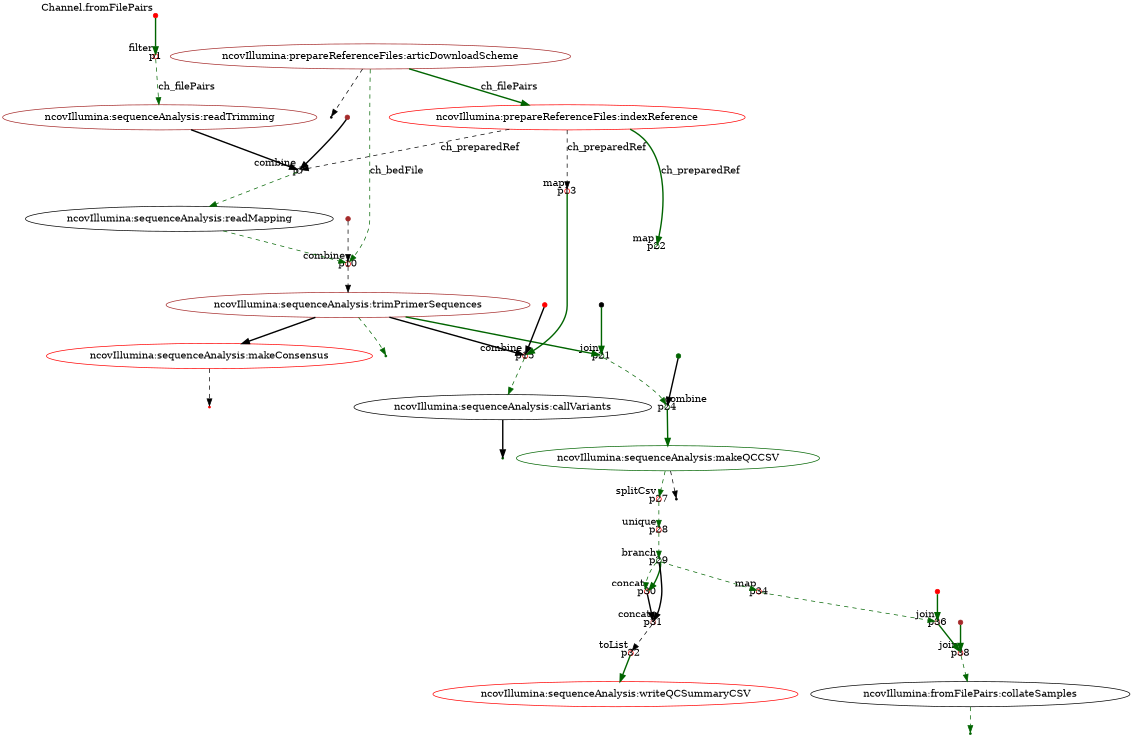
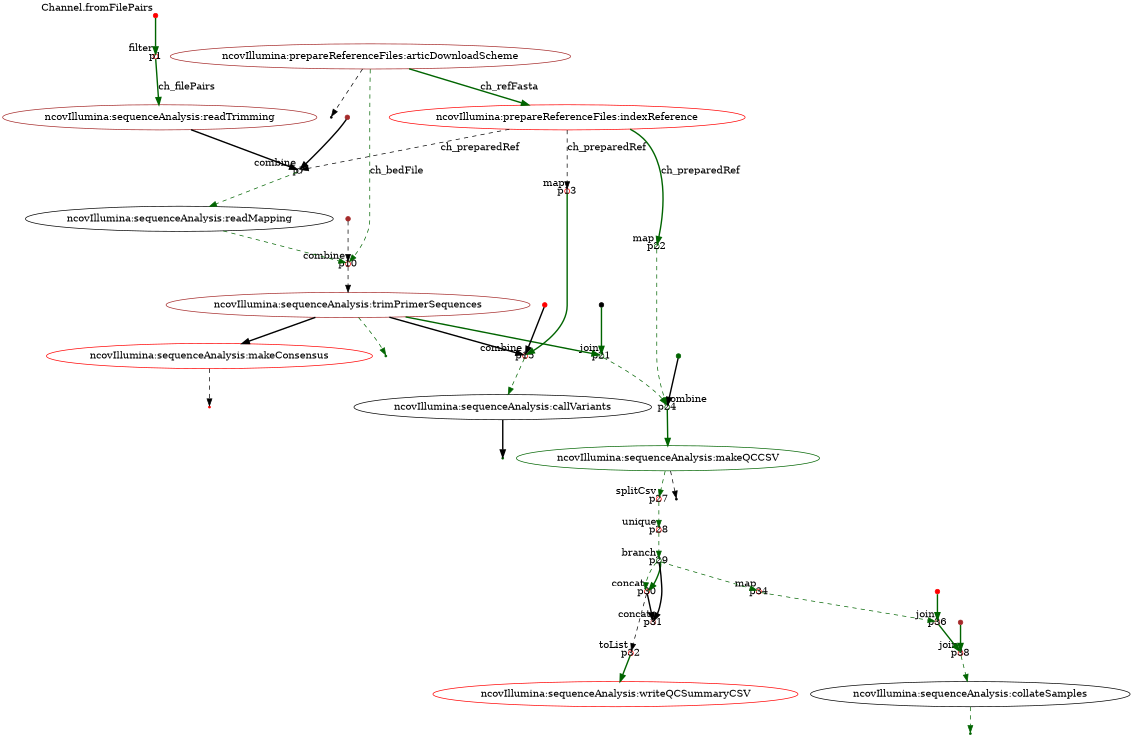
  digraph {
    node [color=red fixedsize=true shape=circle]
    edge [color=darkgreen style=dashed]
    p0 [height=0.1 shape=point width=0.091667 xlabel="Channel.fromFilePairs"]
    p1 [height=0.097222 width=0.090278 xlabel=filter]
    n3 [color=brown height=0.5 label="ncovIllumina:sequenceAnalysis:readTrimming" width=4.8908 fixedsize="" shape=""]
    p7 [color=black height=0.097222 width=0.090278 xlabel=combine]
    n5 [color=black height=0.5 label="ncovIllumina:sequenceAnalysis:readMapping" width=4.781 fixedsize="" shape=""]
    p10 [height=0.097222 width=0.090278 xlabel=combine]
    n7 [color=brown height=0.5 label="ncovIllumina:prepareReferenceFiles:articDownloadScheme" width=6.1247 fixedsize="" shape=""]
    n8 [height=0.5 label="ncovIllumina:prepareReferenceFiles:indexReference" width=5.4025 fixedsize="" shape=""]
    p3 [color=black height=0.05 shape=point width=0.038889 fixedsize=""]
    p13 [height=0.097222 width=0.090278 xlabel=map]
    p22 [color=darkgreen height=0.097222 width=0.090278 xlabel=map]
    n12 [color=brown height=0.5 label="ncovIllumina:sequenceAnalysis:trimPrimerSequences" width=5.59 fixedsize="" shape=""]
    p15 [height=0.097222 width=0.090278 xlabel=combine]
    p24 [color=darkgreen height=0.097222 width=0.090278 xlabel=combine]
    p12 [color=darkgreen height=0.05 shape=point width=0.038889 fixedsize=""]
    n16 [height=0.5 label="ncovIllumina:sequenceAnalysis:makeConsensus" width=5.0414 fixedsize="" shape=""]
    p21 [color=darkgreen height=0.097222 width=0.090278 xlabel=join]
    n18 [color=black height=0.5 label="ncovIllumina:sequenceAnalysis:callVariants" width=4.6165 fixedsize="" shape=""]
    n19 [color=darkgreen height=0.5 label="ncovIllumina:sequenceAnalysis:makeQCCSV" width=4.7901 fixedsize="" shape=""]
    p19 [height=0.05 shape=point width=0.038889 fixedsize=""]
    p6 [color=brown height=0.1 shape=point width=0.091667]
    p9 [color=brown height=0.1 shape=point width=0.091667]
    p17 [color=darkgreen height=0.05 shape=point width=0.038889 fixedsize=""]
    p14 [height=0.1 shape=point width=0.091667]
    p20 [color=black height=0.1 shape=point width=0.091667]
    p27 [height=0.097222 width=0.090278 xlabel=splitCsv]
    p26 [color=black height=0.05 shape=point width=0.038889 fixedsize=""]
    p28 [height=0.097222 width=0.090278 xlabel=unique]
    p23 [color=darkgreen height=0.1 shape=point width=0.091667]
    p29 [color=darkgreen height=0.097222 width=0.090278 xlabel=branch]
    p30 [height=0.097222 width=0.090278 xlabel=concat]
    p31 [color=brown height=0.097222 width=0.090278 xlabel=concat]
    p34 [height=0.097222 width=0.090278 xlabel=map]
    p32 [height=0.097222 width=0.090278 xlabel=toList]
    p36 [color=brown height=0.097222 width=0.090278 xlabel=join]
    n36 [height=0.5 label="ncovIllumina:sequenceAnalysis:writeQCSummaryCSV" width=5.7317 fixedsize="" shape=""]
    p38 [height=0.097222 width=0.090278 xlabel=join]
-   n38 [color=black height=0.5 label="ncovIllumina:fromFilePairs:collateSamples" width=4.9546 fixedsize="" shape=""]
+   n38 [color=black height=0.5 label="ncovIllumina:sequenceAnalysis:collateSamples" width=4.9546 fixedsize="" shape=""]
    p40 [color=darkgreen height=0.05 shape=point width=0.038889 fixedsize=""]
    p35 [height=0.1 shape=point width=0.091667]
    p37 [color=brown height=0.1 shape=point width=0.091667]
    p0 -> p1 [style=bold]
-   p1 -> n3 [label=ch_filePairs]
+   p1 -> n3 [label=ch_filePairs style=bold]
    n3 -> p7 [color=black style=bold]
    p7 -> n5
    n5 -> p10
    p10 -> n12 [color=black]
    n7 -> p10 [label=ch_bedFile]
-   n7 -> n8 [label=ch_filePairs style=bold]
+   n7 -> n8 [label=ch_refFasta style=bold]
    n7 -> p3 [color=black]
    n8 -> p7 [color=black label=ch_preparedRef]
    n8 -> p13 [color=black label=ch_preparedRef]
    n8 -> p22 [label=ch_preparedRef style=bold]
    p13 -> p15 [style=bold]
+   p22 -> p24
    n12 -> p15 [color=black style=bold]
    n12 -> p12
    n12 -> n16 [color=black style=bold]
    n12 -> p21 [style=bold]
    p15 -> n18
    p24 -> n19 [style=bold]
    n16 -> p19 [color=black]
    p21 -> p24
    n18 -> p17 [color=black style=bold]
    n19 -> p27
    n19 -> p26 [color=black]
    p6 -> p7 [color=black style=bold]
    p9 -> p10 [color=black]
    p14 -> p15 [color=black style=bold]
    p20 -> p21 [style=bold]
    p27 -> p28
    p28 -> p29
    p23 -> p24 [color=black style=bold]
    p29 -> p30
    p29 -> p30 [style=bold]
    p29 -> p31 [color=black style=bold]
    p29 -> p34
    p30 -> p31 [color=black style=bold]
-   p31 -> p32 [color=black]
+   p30 -> p32 [color=black]
    p34 -> p36
    p32 -> n36 [style=bold]
    p36 -> p38 [style=bold]
    p38 -> n38
    n38 -> p40
    p35 -> p36 [style=bold]
    p37 -> p38 [style=bold]
  }
